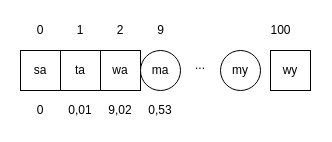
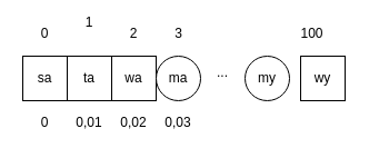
  <mxCell id="0" />
  <mxCell id="1" parent="0" />
  <mxCell id="2" value="" style="whiteSpace=wrap;html=1;aspect=fixed;" vertex="1" parent="1"><mxGeometry x="20" y="50" width="40" height="40" as="geometry" /></mxCell>
  <mxCell id="3" value="" style="whiteSpace=wrap;html=1;aspect=fixed;" vertex="1" parent="1"><mxGeometry x="60" y="50" width="40" height="40" as="geometry" /></mxCell>
  <mxCell id="4" value="" style="whiteSpace=wrap;html=1;aspect=fixed;" vertex="1" parent="1"><mxGeometry x="100" y="50" width="40" height="40" as="geometry" /></mxCell>
  <mxCell id="5" value="ma" style="ellipse;whiteSpace=wrap;html=1;aspect=fixed;" vertex="1" parent="1"><mxGeometry x="140" y="50" width="40" height="40" as="geometry" /></mxCell>
  <mxCell id="6" value="..." style="text;html=1;strokeColor=none;fillColor=none;align=center;verticalAlign=middle;whiteSpace=wrap;rounded=0;" vertex="1" parent="1"><mxGeometry x="180" y="50" width="40" height="30" as="geometry" /></mxCell>
  <mxCell id="7" value="my" style="ellipse;whiteSpace=wrap;html=1;aspect=fixed;" vertex="1" parent="1"><mxGeometry x="220" y="50" width="40" height="40" as="geometry" /></mxCell>
  <mxCell id="8" value="wy" style="whiteSpace=wrap;html=1;aspect=fixed;" vertex="1" parent="1"><mxGeometry x="270" y="50" width="40" height="40" as="geometry" /></mxCell>
  <mxCell id="9" value="0" style="text;html=1;strokeColor=none;fillColor=none;align=center;verticalAlign=middle;whiteSpace=wrap;rounded=0;" vertex="1" parent="1"><mxGeometry x="30" y="20" width="20" height="20" as="geometry" /></mxCell>
- <mxCell id="10" value="1" style="text;html=1;strokeColor=none;fillColor=none;align=center;verticalAlign=middle;whiteSpace=wrap;rounded=0;" vertex="1" parent="1"><mxGeometry x="70" y="20" width="20" height="20" as="geometry" /></mxCell>
+ <mxCell id="10" value="1" style="text;html=1;strokeColor=none;fillColor=none;align=center;verticalAlign=middle;whiteSpace=wrap;rounded=0;" vertex="1" parent="1"><mxGeometry x="70" y="10" width="20" height="20" as="geometry" /></mxCell>
  <mxCell id="11" value="2" style="text;html=1;strokeColor=none;fillColor=none;align=center;verticalAlign=middle;whiteSpace=wrap;rounded=0;" vertex="1" parent="1"><mxGeometry x="110" y="20" width="20" height="20" as="geometry" /></mxCell>
- <mxCell id="12" value="9" style="text;html=1;resizable=0;points=[];autosize=1;align=center;verticalAlign=top;spacingTop=-4;" vertex="1" parent="1"><mxGeometry x="150" y="20" width="20" height="20" as="geometry" /></mxCell>
+ <mxCell id="12" value="3" style="text;html=1;resizable=0;points=[];autosize=1;align=center;verticalAlign=top;spacingTop=-4;" vertex="1" parent="1"><mxGeometry x="150" y="20" width="20" height="20" as="geometry" /></mxCell>
  <mxCell id="13" value="100" style="text;html=1;resizable=0;points=[];autosize=1;align=center;verticalAlign=top;spacingTop=-4;" vertex="1" parent="1"><mxGeometry x="260" y="20" width="40" height="20" as="geometry" /></mxCell>
  <mxCell id="14" value="sa" style="text;html=1;strokeColor=none;fillColor=none;align=center;verticalAlign=middle;whiteSpace=wrap;rounded=0;" vertex="1" parent="1"><mxGeometry x="30" y="60" width="20" height="20" as="geometry" /></mxCell>
  <mxCell id="15" value="ta" style="text;html=1;strokeColor=none;fillColor=none;align=center;verticalAlign=middle;whiteSpace=wrap;rounded=0;" vertex="1" parent="1"><mxGeometry x="70" y="60" width="20" height="20" as="geometry" /></mxCell>
  <mxCell id="16" value="wa" style="text;html=1;strokeColor=none;fillColor=none;align=center;verticalAlign=middle;whiteSpace=wrap;rounded=0;" vertex="1" parent="1"><mxGeometry x="110" y="60" width="20" height="20" as="geometry" /></mxCell>
  <mxCell id="17" value="0" style="text;html=1;strokeColor=none;fillColor=none;align=center;verticalAlign=middle;whiteSpace=wrap;rounded=0;" vertex="1" parent="1"><mxGeometry x="30" y="100" width="20" height="20" as="geometry" /></mxCell>
  <mxCell id="18" value="0,01" style="text;html=1;strokeColor=none;fillColor=none;align=center;verticalAlign=middle;whiteSpace=wrap;rounded=0;" vertex="1" parent="1"><mxGeometry x="70" y="100" width="20" height="20" as="geometry" /></mxCell>
- <mxCell id="19" value="9,02" style="text;html=1;strokeColor=none;fillColor=none;align=center;verticalAlign=middle;whiteSpace=wrap;rounded=0;" vertex="1" parent="1"><mxGeometry x="110" y="100" width="20" height="20" as="geometry" /></mxCell>
- <mxCell id="20" value="0,53" style="text;html=1;strokeColor=none;fillColor=none;align=center;verticalAlign=middle;whiteSpace=wrap;rounded=0;" vertex="1" parent="1"><mxGeometry x="150" y="100" width="20" height="20" as="geometry" /></mxCell>
+ <mxCell id="19" value="0,02" style="text;html=1;strokeColor=none;fillColor=none;align=center;verticalAlign=middle;whiteSpace=wrap;rounded=0;" vertex="1" parent="1"><mxGeometry x="110" y="100" width="20" height="20" as="geometry" /></mxCell>
+ <mxCell id="20" value="0,03" style="text;html=1;strokeColor=none;fillColor=none;align=center;verticalAlign=middle;whiteSpace=wrap;rounded=0;" vertex="1" parent="1"><mxGeometry x="150" y="100" width="20" height="20" as="geometry" /></mxCell>
